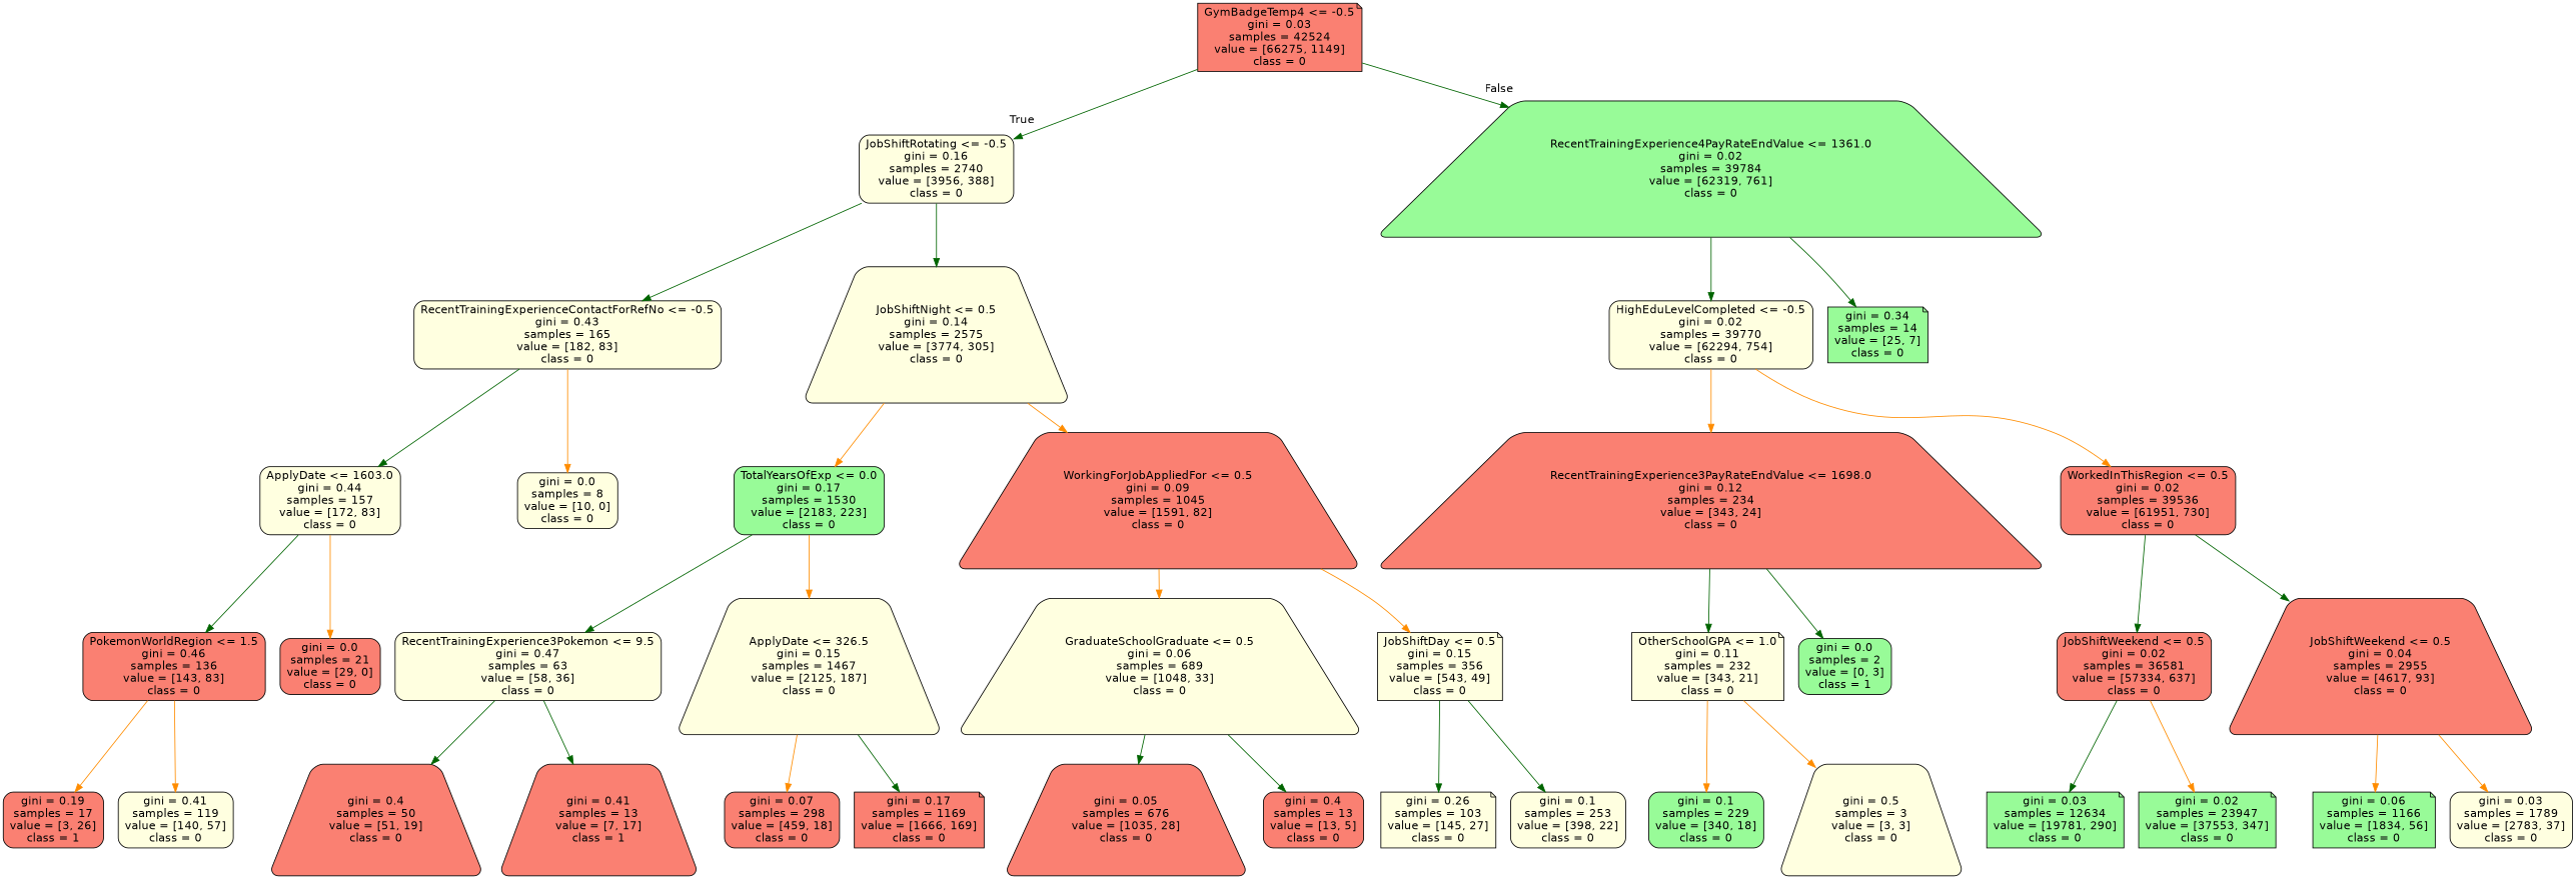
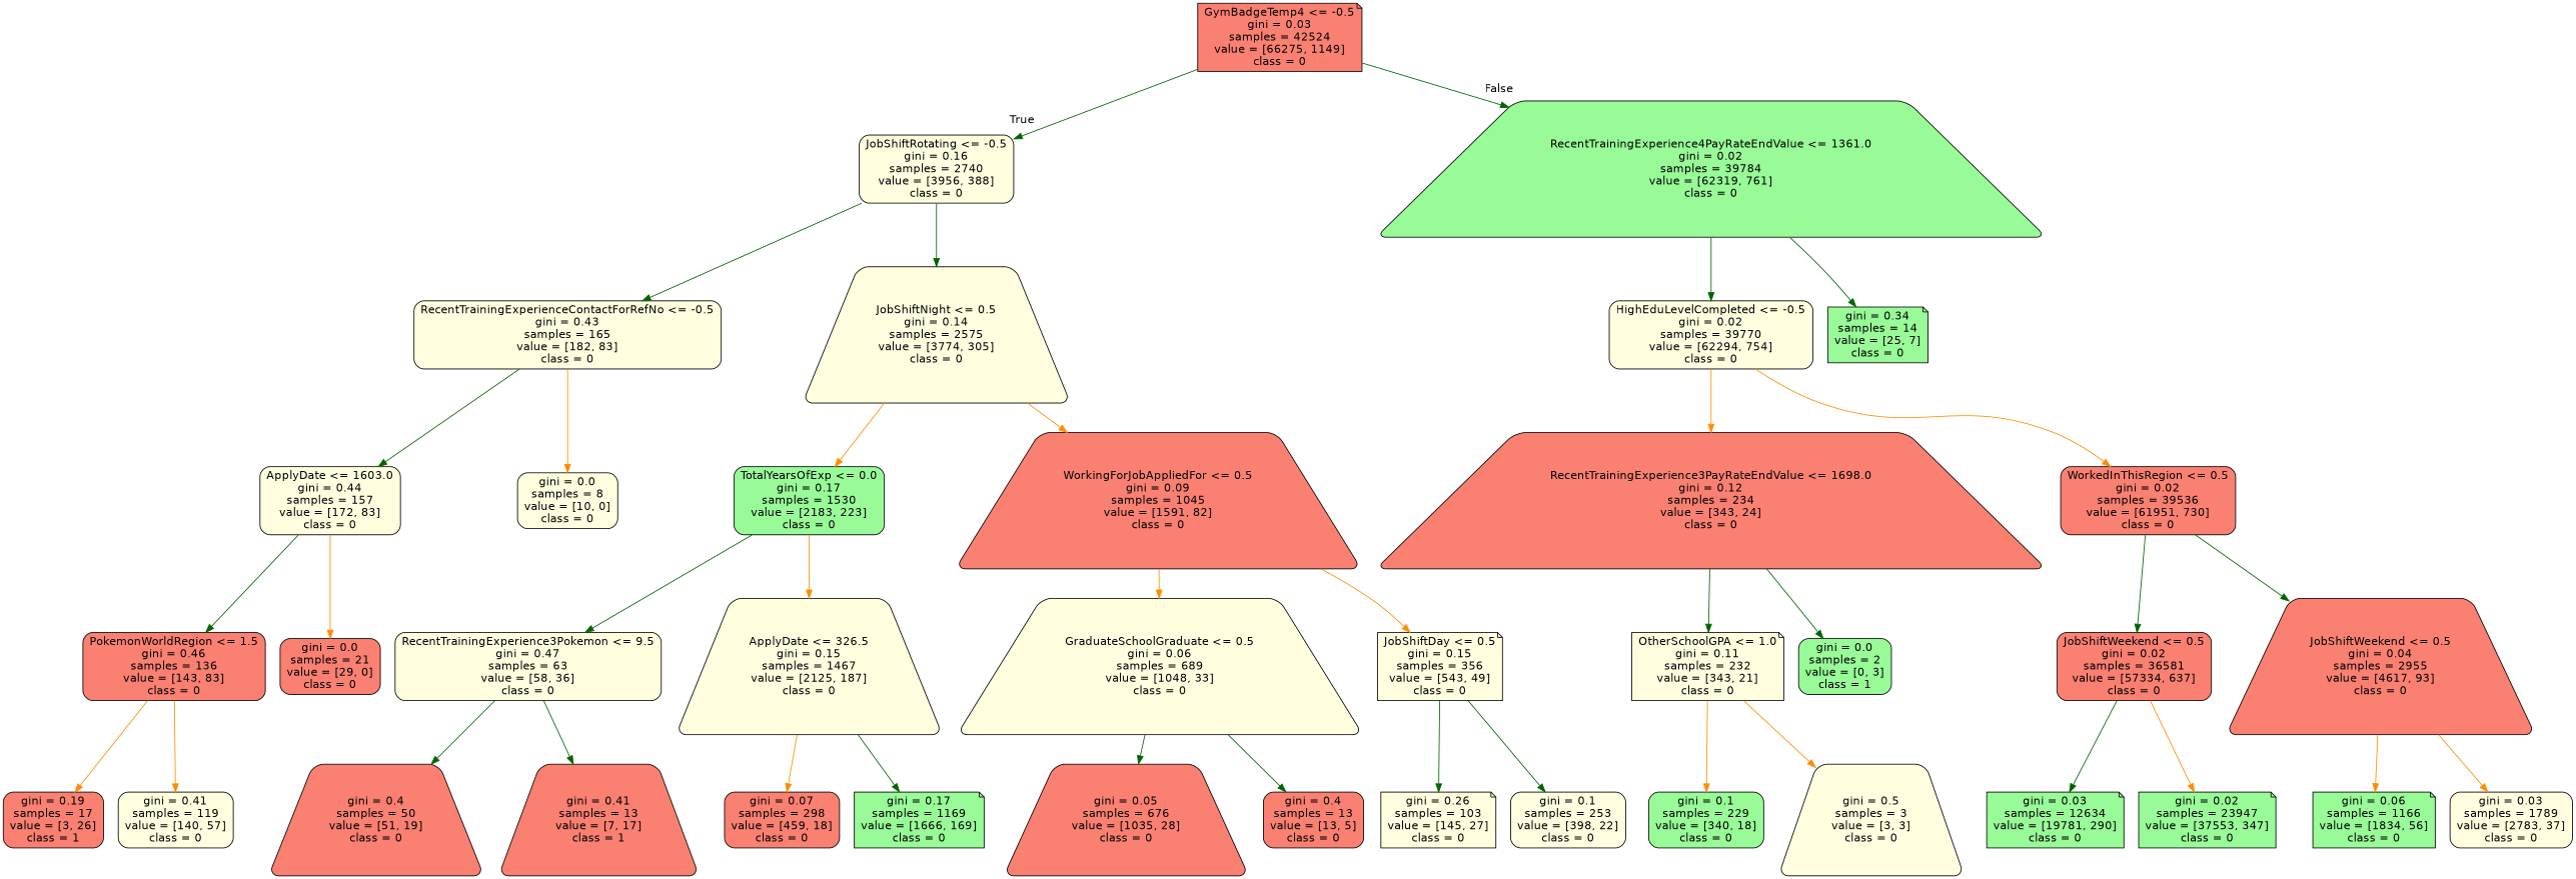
  digraph {
    node [color=black fillcolor=lightyellow fontname=helvetica shape=box style="filled, rounded"]
    edge [color=darkgreen fontname=helvetica]
    n1 [fillcolor=salmon label="GymBadgeTemp4 <= -0.5\ngini = 0.03\nsamples = 42524\nvalue = [66275, 1149]\nclass = 0" shape=note]
    n2 [label="JobShiftRotating <= -0.5\ngini = 0.16\nsamples = 2740\nvalue = [3956, 388]\nclass = 0"]
    n3 [fillcolor=palegreen label="RecentTrainingExperience4PayRateEndValue <= 1361.0\ngini = 0.02\nsamples = 39784\nvalue = [62319, 761]\nclass = 0" shape=trapezium]
    n4 [label="RecentTrainingExperienceContactForRefNo <= -0.5\ngini = 0.43\nsamples = 165\nvalue = [182, 83]\nclass = 0"]
    n5 [label="JobShiftNight <= 0.5\ngini = 0.14\nsamples = 2575\nvalue = [3774, 305]\nclass = 0" shape=trapezium]
    n6 [label="HighEduLevelCompleted <= -0.5\ngini = 0.02\nsamples = 39770\nvalue = [62294, 754]\nclass = 0"]
    n7 [fillcolor=palegreen label="gini = 0.34\nsamples = 14\nvalue = [25, 7]\nclass = 0" shape=note]
    n8 [label="ApplyDate <= 1603.0\ngini = 0.44\nsamples = 157\nvalue = [172, 83]\nclass = 0"]
    n9 [label="gini = 0.0\nsamples = 8\nvalue = [10, 0]\nclass = 0"]
    n10 [fillcolor=palegreen label="TotalYearsOfExp <= 0.0\ngini = 0.17\nsamples = 1530\nvalue = [2183, 223]\nclass = 0"]
    n11 [fillcolor=salmon label="WorkingForJobAppliedFor <= 0.5\ngini = 0.09\nsamples = 1045\nvalue = [1591, 82]\nclass = 0" shape=trapezium]
    n12 [fillcolor=salmon label="PokemonWorldRegion <= 1.5\ngini = 0.46\nsamples = 136\nvalue = [143, 83]\nclass = 0"]
    n13 [fillcolor=salmon label="gini = 0.0\nsamples = 21\nvalue = [29, 0]\nclass = 0"]
    n14 [fillcolor=salmon label="gini = 0.19\nsamples = 17\nvalue = [3, 26]\nclass = 1"]
    n15 [label="gini = 0.41\nsamples = 119\nvalue = [140, 57]\nclass = 0"]
    n16 [label="RecentTrainingExperience3Pokemon <= 9.5\ngini = 0.47\nsamples = 63\nvalue = [58, 36]\nclass = 0"]
    n17 [label="ApplyDate <= 326.5\ngini = 0.15\nsamples = 1467\nvalue = [2125, 187]\nclass = 0" shape=trapezium]
    n18 [label="GraduateSchoolGraduate <= 0.5\ngini = 0.06\nsamples = 689\nvalue = [1048, 33]\nclass = 0" shape=trapezium]
    n19 [label="JobShiftDay <= 0.5\ngini = 0.15\nsamples = 356\nvalue = [543, 49]\nclass = 0" shape=note]
    n20 [fillcolor=salmon label="gini = 0.4\nsamples = 50\nvalue = [51, 19]\nclass = 0" shape=trapezium]
    n21 [fillcolor=salmon label="gini = 0.41\nsamples = 13\nvalue = [7, 17]\nclass = 1" shape=trapezium]
    n22 [fillcolor=salmon label="gini = 0.07\nsamples = 298\nvalue = [459, 18]\nclass = 0"]
-   n23 [fillcolor=salmon label="gini = 0.17\nsamples = 1169\nvalue = [1666, 169]\nclass = 0" shape=note]
+   n23 [fillcolor=palegreen label="gini = 0.17\nsamples = 1169\nvalue = [1666, 169]\nclass = 0" shape=note]
    n24 [fillcolor=salmon label="gini = 0.05\nsamples = 676\nvalue = [1035, 28]\nclass = 0" shape=trapezium]
    n25 [fillcolor=salmon label="gini = 0.4\nsamples = 13\nvalue = [13, 5]\nclass = 0"]
    n26 [label="gini = 0.26\nsamples = 103\nvalue = [145, 27]\nclass = 0" shape=note]
    n27 [label="gini = 0.1\nsamples = 253\nvalue = [398, 22]\nclass = 0"]
    n28 [fillcolor=salmon label="RecentTrainingExperience3PayRateEndValue <= 1698.0\ngini = 0.12\nsamples = 234\nvalue = [343, 24]\nclass = 0" shape=trapezium]
    n29 [fillcolor=salmon label="WorkedInThisRegion <= 0.5\ngini = 0.02\nsamples = 39536\nvalue = [61951, 730]\nclass = 0"]
    n30 [label="OtherSchoolGPA <= 1.0\ngini = 0.11\nsamples = 232\nvalue = [343, 21]\nclass = 0" shape=note]
    n31 [fillcolor=palegreen label="gini = 0.0\nsamples = 2\nvalue = [0, 3]\nclass = 1"]
    n32 [fillcolor=salmon label="JobShiftWeekend <= 0.5\ngini = 0.02\nsamples = 36581\nvalue = [57334, 637]\nclass = 0"]
    n33 [fillcolor=salmon label="JobShiftWeekend <= 0.5\ngini = 0.04\nsamples = 2955\nvalue = [4617, 93]\nclass = 0" shape=trapezium]
    n34 [fillcolor=palegreen label="gini = 0.1\nsamples = 229\nvalue = [340, 18]\nclass = 0"]
    n35 [label="gini = 0.5\nsamples = 3\nvalue = [3, 3]\nclass = 0" shape=trapezium]
    n36 [fillcolor=palegreen label="gini = 0.03\nsamples = 12634\nvalue = [19781, 290]\nclass = 0" shape=note]
    n37 [fillcolor=palegreen label="gini = 0.02\nsamples = 23947\nvalue = [37553, 347]\nclass = 0" shape=note]
    n38 [fillcolor=palegreen label="gini = 0.06\nsamples = 1166\nvalue = [1834, 56]\nclass = 0" shape=note]
    n39 [label="gini = 0.03\nsamples = 1789\nvalue = [2783, 37]\nclass = 0"]
    n1 -> n2 [headlabel=True labelangle=45 labeldistance=2.5]
    n1 -> n3 [headlabel=False labelangle=-45 labeldistance=2.5]
    n2 -> n4
    n2 -> n5
    n3 -> n6
    n3 -> n7
    n4 -> n8
    n4 -> n9 [color=darkorange]
    n5 -> n10 [color=darkorange]
    n5 -> n11 [color=darkorange]
    n6 -> n28 [color=darkorange]
    n6 -> n29 [color=darkorange]
    n8 -> n12
    n8 -> n13 [color=darkorange]
    n10 -> n16
    n10 -> n17 [color=darkorange]
    n11 -> n18 [color=darkorange]
    n11 -> n19 [color=darkorange]
    n12 -> n14 [color=darkorange]
    n12 -> n15 [color=darkorange]
    n16 -> n20
    n16 -> n21
    n17 -> n22 [color=darkorange]
    n17 -> n23
    n18 -> n24
    n18 -> n25
    n19 -> n26
    n19 -> n27
    n28 -> n30
    n28 -> n31
    n29 -> n32
    n29 -> n33
    n30 -> n34 [color=darkorange]
    n30 -> n35 [color=darkorange]
    n32 -> n36
    n32 -> n37 [color=darkorange]
    n33 -> n38 [color=darkorange]
    n33 -> n39 [color=darkorange]
  }
